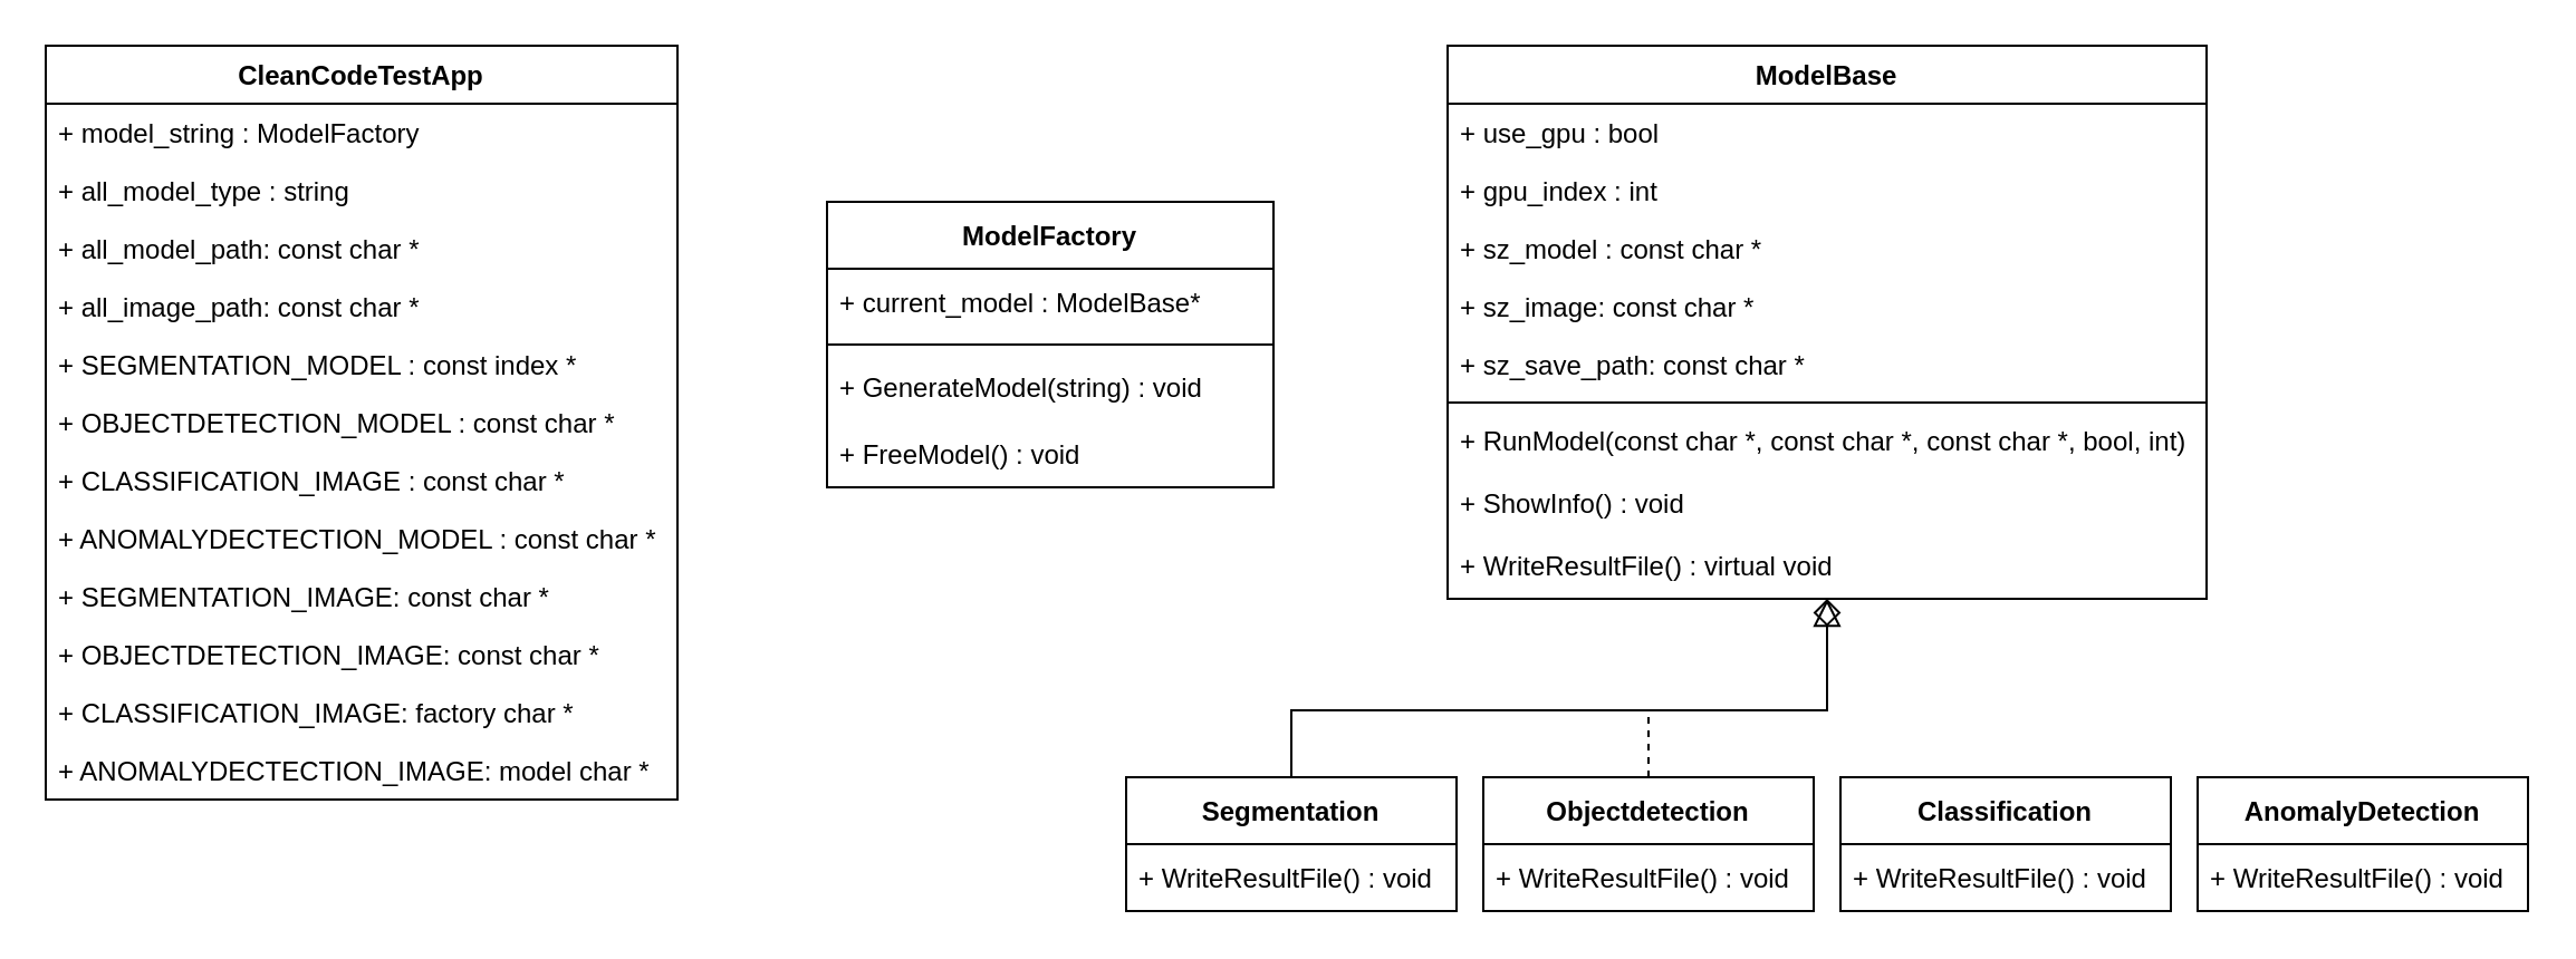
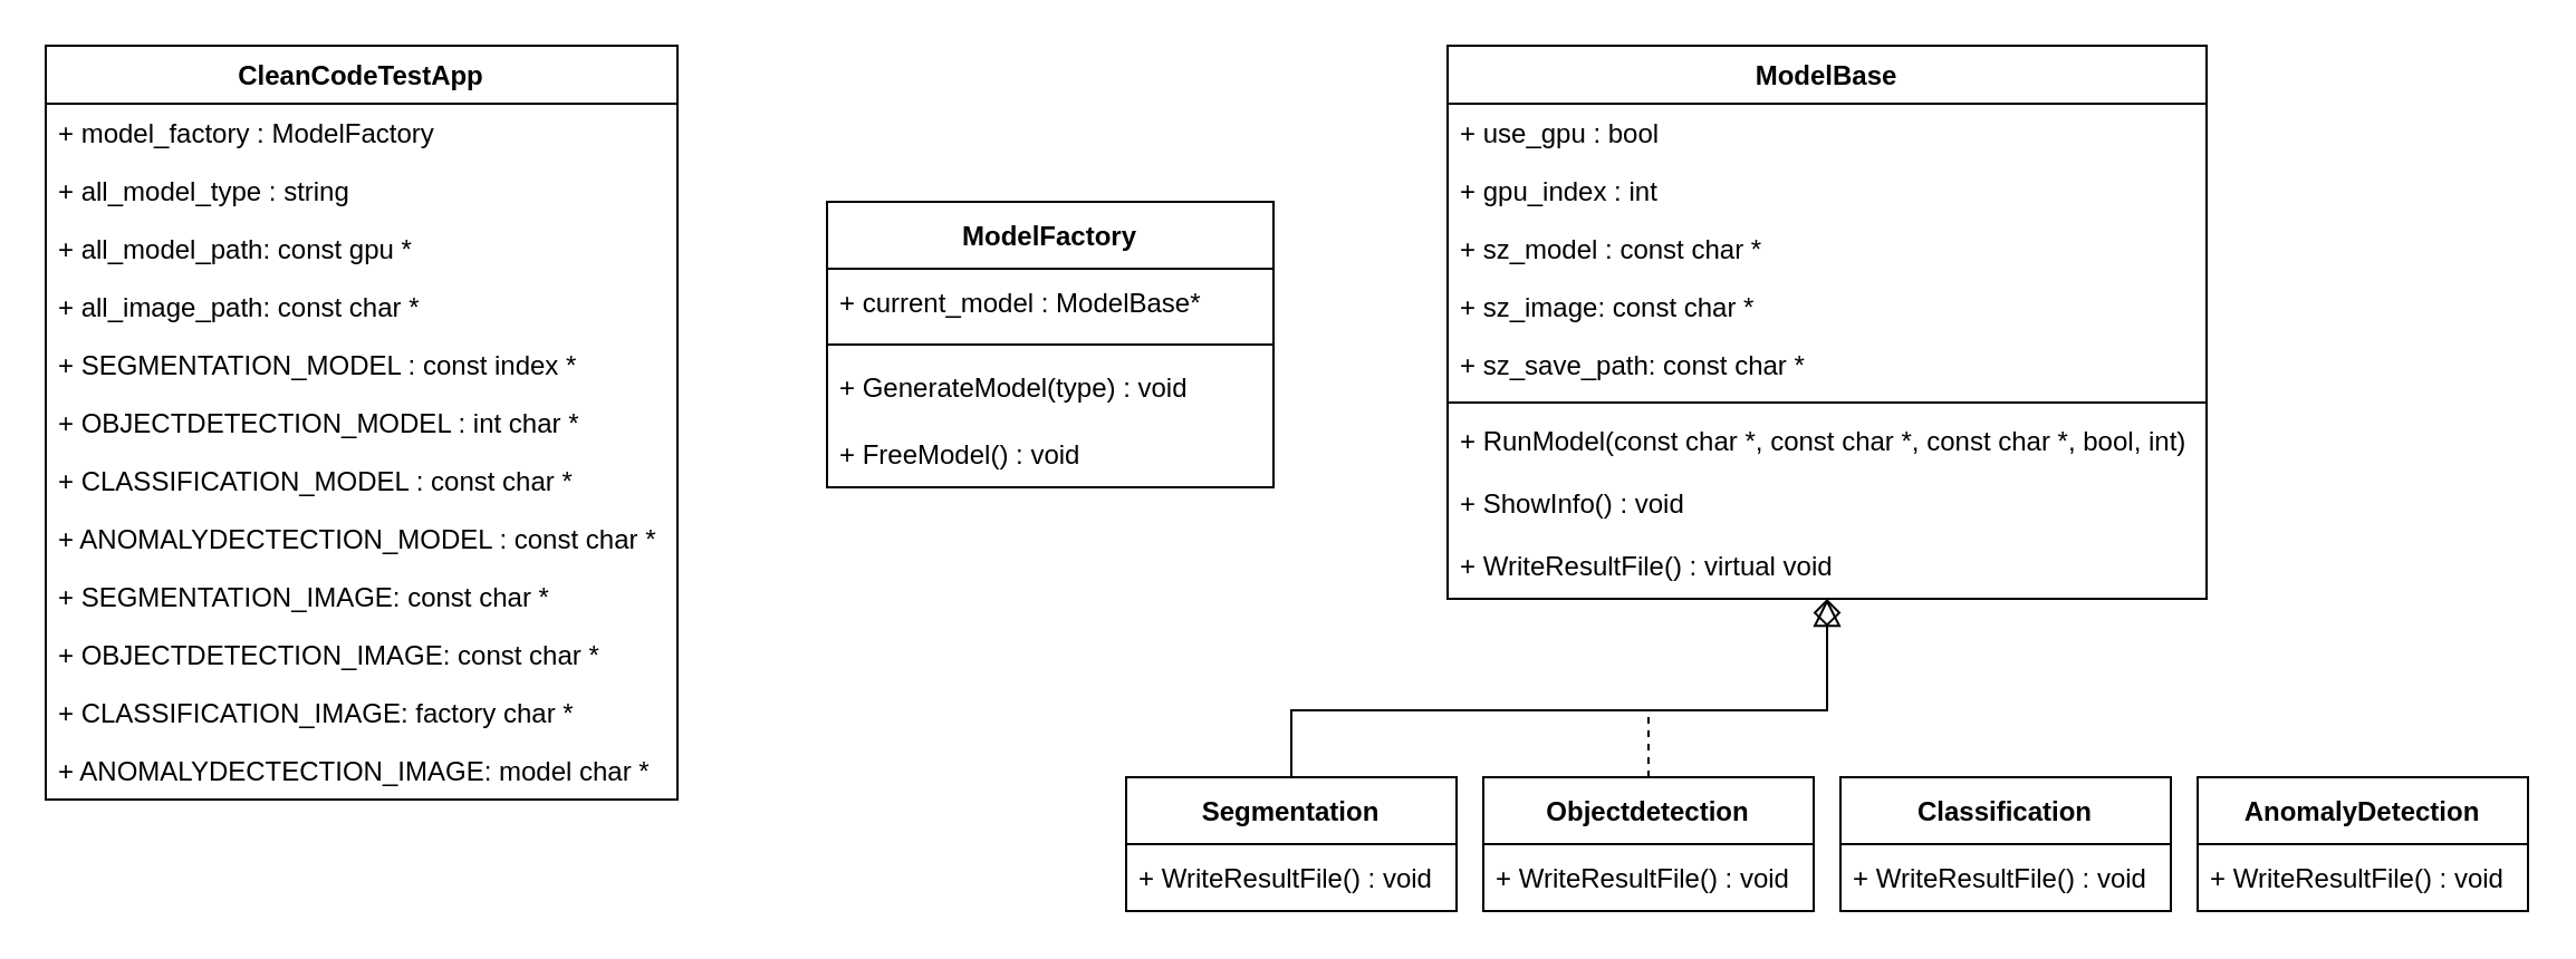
  <mxCell id="0" />
  <mxCell id="1" parent="0" />
  <mxCell id="2" value="ModelBase" style="swimlane;fontStyle=1;align=center;verticalAlign=top;childLayout=stackLayout;horizontal=1;startSize=26;horizontalStack=0;resizeParent=1;resizeLast=0;collapsible=1;marginBottom=0;rounded=0;shadow=0;strokeWidth=1;" parent="1" vertex="1"><mxGeometry x="648" y="20" width="340" height="248" as="geometry"><mxRectangle x="230" y="140" width="160" height="26" as="alternateBounds" /></mxGeometry></mxCell>
  <mxCell id="3" value="+ use_gpu : bool" style="text;align=left;verticalAlign=top;spacingLeft=4;spacingRight=4;overflow=hidden;rotatable=0;points=[[0,0.5],[1,0.5]];portConstraint=eastwest;" parent="2" vertex="1"><mxGeometry y="26" width="340" height="26" as="geometry" /></mxCell>
  <mxCell id="4" value="+ gpu_index : int" style="text;align=left;verticalAlign=top;spacingLeft=4;spacingRight=4;overflow=hidden;rotatable=0;points=[[0,0.5],[1,0.5]];portConstraint=eastwest;rounded=0;shadow=0;html=0;" parent="2" vertex="1"><mxGeometry y="52" width="340" height="26" as="geometry" /></mxCell>
  <mxCell id="5" value="+ sz_model : const char *" style="text;align=left;verticalAlign=top;spacingLeft=4;spacingRight=4;overflow=hidden;rotatable=0;points=[[0,0.5],[1,0.5]];portConstraint=eastwest;rounded=0;shadow=0;html=0;" parent="2" vertex="1"><mxGeometry y="78" width="340" height="26" as="geometry" /></mxCell>
  <mxCell id="6" value="+ sz_image: const char *" style="text;align=left;verticalAlign=top;spacingLeft=4;spacingRight=4;overflow=hidden;rotatable=0;points=[[0,0.5],[1,0.5]];portConstraint=eastwest;rounded=0;shadow=0;html=0;" parent="2" vertex="1"><mxGeometry y="104" width="340" height="26" as="geometry" /></mxCell>
  <mxCell id="7" value="+ sz_save_path: const char *" style="text;align=left;verticalAlign=top;spacingLeft=4;spacingRight=4;overflow=hidden;rotatable=0;points=[[0,0.5],[1,0.5]];portConstraint=eastwest;rounded=0;shadow=0;html=0;" parent="2" vertex="1"><mxGeometry y="130" width="340" height="26" as="geometry" /></mxCell>
  <mxCell id="8" value="" style="line;html=1;strokeWidth=1;align=left;verticalAlign=middle;spacingTop=-1;spacingLeft=3;spacingRight=3;rotatable=0;labelPosition=right;points=[];portConstraint=eastwest;" parent="2" vertex="1"><mxGeometry y="156" width="340" height="8" as="geometry" /></mxCell>
  <mxCell id="9" value="+ RunModel(const char *, const char *, const char *, bool, int)" style="text;align=left;verticalAlign=top;spacingLeft=4;spacingRight=4;overflow=hidden;rotatable=0;points=[[0,0.5],[1,0.5]];portConstraint=eastwest;" parent="2" vertex="1"><mxGeometry y="164" width="340" height="28" as="geometry" /></mxCell>
  <mxCell id="10" value="+ ShowInfo() : void" style="text;align=left;verticalAlign=top;spacingLeft=4;spacingRight=4;overflow=hidden;rotatable=0;points=[[0,0.5],[1,0.5]];portConstraint=eastwest;" parent="2" vertex="1"><mxGeometry y="192" width="340" height="28" as="geometry" /></mxCell>
  <mxCell id="11" value="+ WriteResultFile() : virtual void" style="text;align=left;verticalAlign=top;spacingLeft=4;spacingRight=4;overflow=hidden;rotatable=0;points=[[0,0.5],[1,0.5]];portConstraint=eastwest;" parent="2" vertex="1"><mxGeometry y="220" width="340" height="28" as="geometry" /></mxCell>
  <mxCell id="12" value="" style="endArrow=diamond;endSize=10;endFill=0;shadow=0;strokeWidth=1;rounded=0;edgeStyle=elbowEdgeStyle;elbow=vertical;exitX=0.5;exitY=0;exitDx=0;exitDy=0;" parent="1" source="27" target="2" edge="1"><mxGeometry width="160" relative="1" as="geometry"><mxPoint x="608" y="307" as="sourcePoint" /><mxPoint x="618" y="150" as="targetPoint" /><Array as="points"><mxPoint x="818" y="318" /></Array></mxGeometry></mxCell>
  <mxCell id="13" value="" style="endArrow=block;endSize=10;endFill=0;shadow=0;strokeWidth=1;rounded=0;edgeStyle=elbowEdgeStyle;elbow=vertical;exitX=0.5;exitY=0;exitDx=0;exitDy=0;dashed=1;" parent="1" source="29" target="2" edge="1"><mxGeometry width="160" relative="1" as="geometry"><mxPoint x="828" y="307" as="sourcePoint" /><mxPoint x="728" y="218" as="targetPoint" /><Array as="points"><mxPoint x="818" y="318" /></Array></mxGeometry></mxCell>
  <mxCell id="14" value="CleanCodeTestApp" style="swimlane;fontStyle=1;align=center;verticalAlign=top;childLayout=stackLayout;horizontal=1;startSize=26;horizontalStack=0;resizeParent=1;resizeLast=0;collapsible=1;marginBottom=0;rounded=0;shadow=0;strokeWidth=1;" parent="1" vertex="1"><mxGeometry x="20" y="20" width="283" height="338" as="geometry"><mxRectangle x="550" y="140" width="160" height="26" as="alternateBounds" /></mxGeometry></mxCell>
- <mxCell id="15" value="+ model_string : ModelFactory" style="text;align=left;verticalAlign=top;spacingLeft=4;spacingRight=4;overflow=hidden;rotatable=0;points=[[0,0.5],[1,0.5]];portConstraint=eastwest;rounded=0;shadow=0;html=0;" parent="14" vertex="1"><mxGeometry y="26" width="283" height="26" as="geometry" /></mxCell>
+ <mxCell id="15" value="+ model_factory : ModelFactory" style="text;align=left;verticalAlign=top;spacingLeft=4;spacingRight=4;overflow=hidden;rotatable=0;points=[[0,0.5],[1,0.5]];portConstraint=eastwest;rounded=0;shadow=0;html=0;" parent="14" vertex="1"><mxGeometry y="26" width="283" height="26" as="geometry" /></mxCell>
  <mxCell id="16" value="+ all_model_type : string" style="text;align=left;verticalAlign=top;spacingLeft=4;spacingRight=4;overflow=hidden;rotatable=0;points=[[0,0.5],[1,0.5]];portConstraint=eastwest;rounded=0;shadow=0;html=0;" parent="14" vertex="1"><mxGeometry y="52" width="283" height="26" as="geometry" /></mxCell>
- <mxCell id="17" value="+ all_model_path: const char *" style="text;align=left;verticalAlign=top;spacingLeft=4;spacingRight=4;overflow=hidden;rotatable=0;points=[[0,0.5],[1,0.5]];portConstraint=eastwest;rounded=0;shadow=0;html=0;" vertex="1" parent="14"><mxGeometry y="78" width="283" height="26" as="geometry" /></mxCell>
+ <mxCell id="17" value="+ all_model_path: const gpu *" style="text;align=left;verticalAlign=top;spacingLeft=4;spacingRight=4;overflow=hidden;rotatable=0;points=[[0,0.5],[1,0.5]];portConstraint=eastwest;rounded=0;shadow=0;html=0;" vertex="1" parent="14"><mxGeometry y="78" width="283" height="26" as="geometry" /></mxCell>
  <mxCell id="18" value="+ all_image_path: const char *" style="text;align=left;verticalAlign=top;spacingLeft=4;spacingRight=4;overflow=hidden;rotatable=0;points=[[0,0.5],[1,0.5]];portConstraint=eastwest;rounded=0;shadow=0;html=0;" vertex="1" parent="14"><mxGeometry y="104" width="283" height="26" as="geometry" /></mxCell>
  <mxCell id="19" value="+ SEGMENTATION_MODEL : const index *" style="text;align=left;verticalAlign=top;spacingLeft=4;spacingRight=4;overflow=hidden;rotatable=0;points=[[0,0.5],[1,0.5]];portConstraint=eastwest;rounded=0;shadow=0;html=0;" parent="14" vertex="1"><mxGeometry y="130" width="283" height="26" as="geometry" /></mxCell>
- <mxCell id="20" value="+ OBJECTDETECTION_MODEL : const char *" style="text;align=left;verticalAlign=top;spacingLeft=4;spacingRight=4;overflow=hidden;rotatable=0;points=[[0,0.5],[1,0.5]];portConstraint=eastwest;rounded=0;shadow=0;html=0;" parent="14" vertex="1"><mxGeometry y="156" width="283" height="26" as="geometry" /></mxCell>
- <mxCell id="21" value="+ CLASSIFICATION_IMAGE : const char *" style="text;align=left;verticalAlign=top;spacingLeft=4;spacingRight=4;overflow=hidden;rotatable=0;points=[[0,0.5],[1,0.5]];portConstraint=eastwest;rounded=0;shadow=0;html=0;" parent="14" vertex="1"><mxGeometry y="182" width="283" height="26" as="geometry" /></mxCell>
+ <mxCell id="20" value="+ OBJECTDETECTION_MODEL : int char *" style="text;align=left;verticalAlign=top;spacingLeft=4;spacingRight=4;overflow=hidden;rotatable=0;points=[[0,0.5],[1,0.5]];portConstraint=eastwest;rounded=0;shadow=0;html=0;" parent="14" vertex="1"><mxGeometry y="156" width="283" height="26" as="geometry" /></mxCell>
+ <mxCell id="21" value="+ CLASSIFICATION_MODEL : const char *" style="text;align=left;verticalAlign=top;spacingLeft=4;spacingRight=4;overflow=hidden;rotatable=0;points=[[0,0.5],[1,0.5]];portConstraint=eastwest;rounded=0;shadow=0;html=0;" parent="14" vertex="1"><mxGeometry y="182" width="283" height="26" as="geometry" /></mxCell>
  <mxCell id="22" value="+ ANOMALYDECTECTION_MODEL : const char *" style="text;align=left;verticalAlign=top;spacingLeft=4;spacingRight=4;overflow=hidden;rotatable=0;points=[[0,0.5],[1,0.5]];portConstraint=eastwest;rounded=0;shadow=0;html=0;" parent="14" vertex="1"><mxGeometry y="208" width="283" height="26" as="geometry" /></mxCell>
  <mxCell id="23" value="+ SEGMENTATION_IMAGE: const char *" style="text;align=left;verticalAlign=top;spacingLeft=4;spacingRight=4;overflow=hidden;rotatable=0;points=[[0,0.5],[1,0.5]];portConstraint=eastwest;rounded=0;shadow=0;html=0;" vertex="1" parent="14"><mxGeometry y="234" width="283" height="26" as="geometry" /></mxCell>
  <mxCell id="24" value="+ OBJECTDETECTION_IMAGE: const char *" style="text;align=left;verticalAlign=top;spacingLeft=4;spacingRight=4;overflow=hidden;rotatable=0;points=[[0,0.5],[1,0.5]];portConstraint=eastwest;rounded=0;shadow=0;html=0;" vertex="1" parent="14"><mxGeometry y="260" width="283" height="26" as="geometry" /></mxCell>
  <mxCell id="25" value="+ CLASSIFICATION_IMAGE: factory char *" style="text;align=left;verticalAlign=top;spacingLeft=4;spacingRight=4;overflow=hidden;rotatable=0;points=[[0,0.5],[1,0.5]];portConstraint=eastwest;rounded=0;shadow=0;html=0;" vertex="1" parent="14"><mxGeometry y="286" width="283" height="26" as="geometry" /></mxCell>
  <mxCell id="26" value="+ ANOMALYDECTECTION_IMAGE: model char *" style="text;align=left;verticalAlign=top;spacingLeft=4;spacingRight=4;overflow=hidden;rotatable=0;points=[[0,0.5],[1,0.5]];portConstraint=eastwest;rounded=0;shadow=0;html=0;" vertex="1" parent="14"><mxGeometry y="312" width="283" height="26" as="geometry" /></mxCell>
  <mxCell id="27" value="Segmentation" style="swimlane;fontStyle=1;childLayout=stackLayout;horizontal=1;startSize=30;horizontalStack=0;resizeParent=1;resizeParentMax=0;resizeLast=0;collapsible=1;marginBottom=0;" parent="1" vertex="1"><mxGeometry x="504" y="348" width="148" height="60" as="geometry" /></mxCell>
  <mxCell id="28" value="+ WriteResultFile() : void" style="text;strokeColor=none;fillColor=none;align=left;verticalAlign=middle;spacingLeft=4;spacingRight=4;overflow=hidden;points=[[0,0.5],[1,0.5]];portConstraint=eastwest;rotatable=0;" parent="27" vertex="1"><mxGeometry y="30" width="148" height="30" as="geometry" /></mxCell>
  <mxCell id="29" value="Objectdetection" style="swimlane;fontStyle=1;childLayout=stackLayout;horizontal=1;startSize=30;horizontalStack=0;resizeParent=1;resizeParentMax=0;resizeLast=0;collapsible=1;marginBottom=0;" parent="1" vertex="1"><mxGeometry x="664" y="348" width="148" height="60" as="geometry" /></mxCell>
  <mxCell id="30" value="+ WriteResultFile() : void" style="text;strokeColor=none;fillColor=none;align=left;verticalAlign=middle;spacingLeft=4;spacingRight=4;overflow=hidden;points=[[0,0.5],[1,0.5]];portConstraint=eastwest;rotatable=0;" parent="29" vertex="1"><mxGeometry y="30" width="148" height="30" as="geometry" /></mxCell>
  <mxCell id="31" value="Classification" style="swimlane;fontStyle=1;childLayout=stackLayout;horizontal=1;startSize=30;horizontalStack=0;resizeParent=1;resizeParentMax=0;resizeLast=0;collapsible=1;marginBottom=0;" parent="1" vertex="1"><mxGeometry x="824" y="348" width="148" height="60" as="geometry" /></mxCell>
  <mxCell id="32" value="+ WriteResultFile() : void" style="text;strokeColor=none;fillColor=none;align=left;verticalAlign=middle;spacingLeft=4;spacingRight=4;overflow=hidden;points=[[0,0.5],[1,0.5]];portConstraint=eastwest;rotatable=0;" parent="31" vertex="1"><mxGeometry y="30" width="148" height="30" as="geometry" /></mxCell>
  <mxCell id="33" value="AnomalyDetection" style="swimlane;fontStyle=1;childLayout=stackLayout;horizontal=1;startSize=30;horizontalStack=0;resizeParent=1;resizeParentMax=0;resizeLast=0;collapsible=1;marginBottom=0;" parent="1" vertex="1"><mxGeometry x="984" y="348" width="148" height="60" as="geometry" /></mxCell>
  <mxCell id="34" value="+ WriteResultFile() : void" style="text;strokeColor=none;fillColor=none;align=left;verticalAlign=middle;spacingLeft=4;spacingRight=4;overflow=hidden;points=[[0,0.5],[1,0.5]];portConstraint=eastwest;rotatable=0;" parent="33" vertex="1"><mxGeometry y="30" width="148" height="30" as="geometry" /></mxCell>
  <mxCell id="35" value="ModelFactory" style="swimlane;fontStyle=1;childLayout=stackLayout;horizontal=1;startSize=30;horizontalStack=0;resizeParent=1;resizeParentMax=0;resizeLast=0;collapsible=1;marginBottom=0;" parent="1" vertex="1"><mxGeometry x="370" y="90" width="200" height="128" as="geometry" /></mxCell>
  <mxCell id="36" value="+ current_model : ModelBase*" style="text;strokeColor=none;fillColor=none;align=left;verticalAlign=middle;spacingLeft=4;spacingRight=4;overflow=hidden;points=[[0,0.5],[1,0.5]];portConstraint=eastwest;rotatable=0;" parent="35" vertex="1"><mxGeometry y="30" width="200" height="30" as="geometry" /></mxCell>
  <mxCell id="37" value="" style="line;strokeWidth=1;fillColor=none;align=left;verticalAlign=middle;spacingTop=-1;spacingLeft=3;spacingRight=3;rotatable=0;labelPosition=right;points=[];portConstraint=eastwest;" vertex="1" parent="35"><mxGeometry y="60" width="200" height="8" as="geometry" /></mxCell>
- <mxCell id="38" value="+ GenerateModel(string) : void" style="text;strokeColor=none;fillColor=none;align=left;verticalAlign=middle;spacingLeft=4;spacingRight=4;overflow=hidden;points=[[0,0.5],[1,0.5]];portConstraint=eastwest;rotatable=0;" vertex="1" parent="35"><mxGeometry y="68" width="200" height="30" as="geometry" /></mxCell>
+ <mxCell id="38" value="+ GenerateModel(type) : void" style="text;strokeColor=none;fillColor=none;align=left;verticalAlign=middle;spacingLeft=4;spacingRight=4;overflow=hidden;points=[[0,0.5],[1,0.5]];portConstraint=eastwest;rotatable=0;" vertex="1" parent="35"><mxGeometry y="68" width="200" height="30" as="geometry" /></mxCell>
  <mxCell id="39" value="+ FreeModel() : void" style="text;strokeColor=none;fillColor=none;align=left;verticalAlign=middle;spacingLeft=4;spacingRight=4;overflow=hidden;points=[[0,0.5],[1,0.5]];portConstraint=eastwest;rotatable=0;" vertex="1" parent="35"><mxGeometry y="98" width="200" height="30" as="geometry" /></mxCell>
